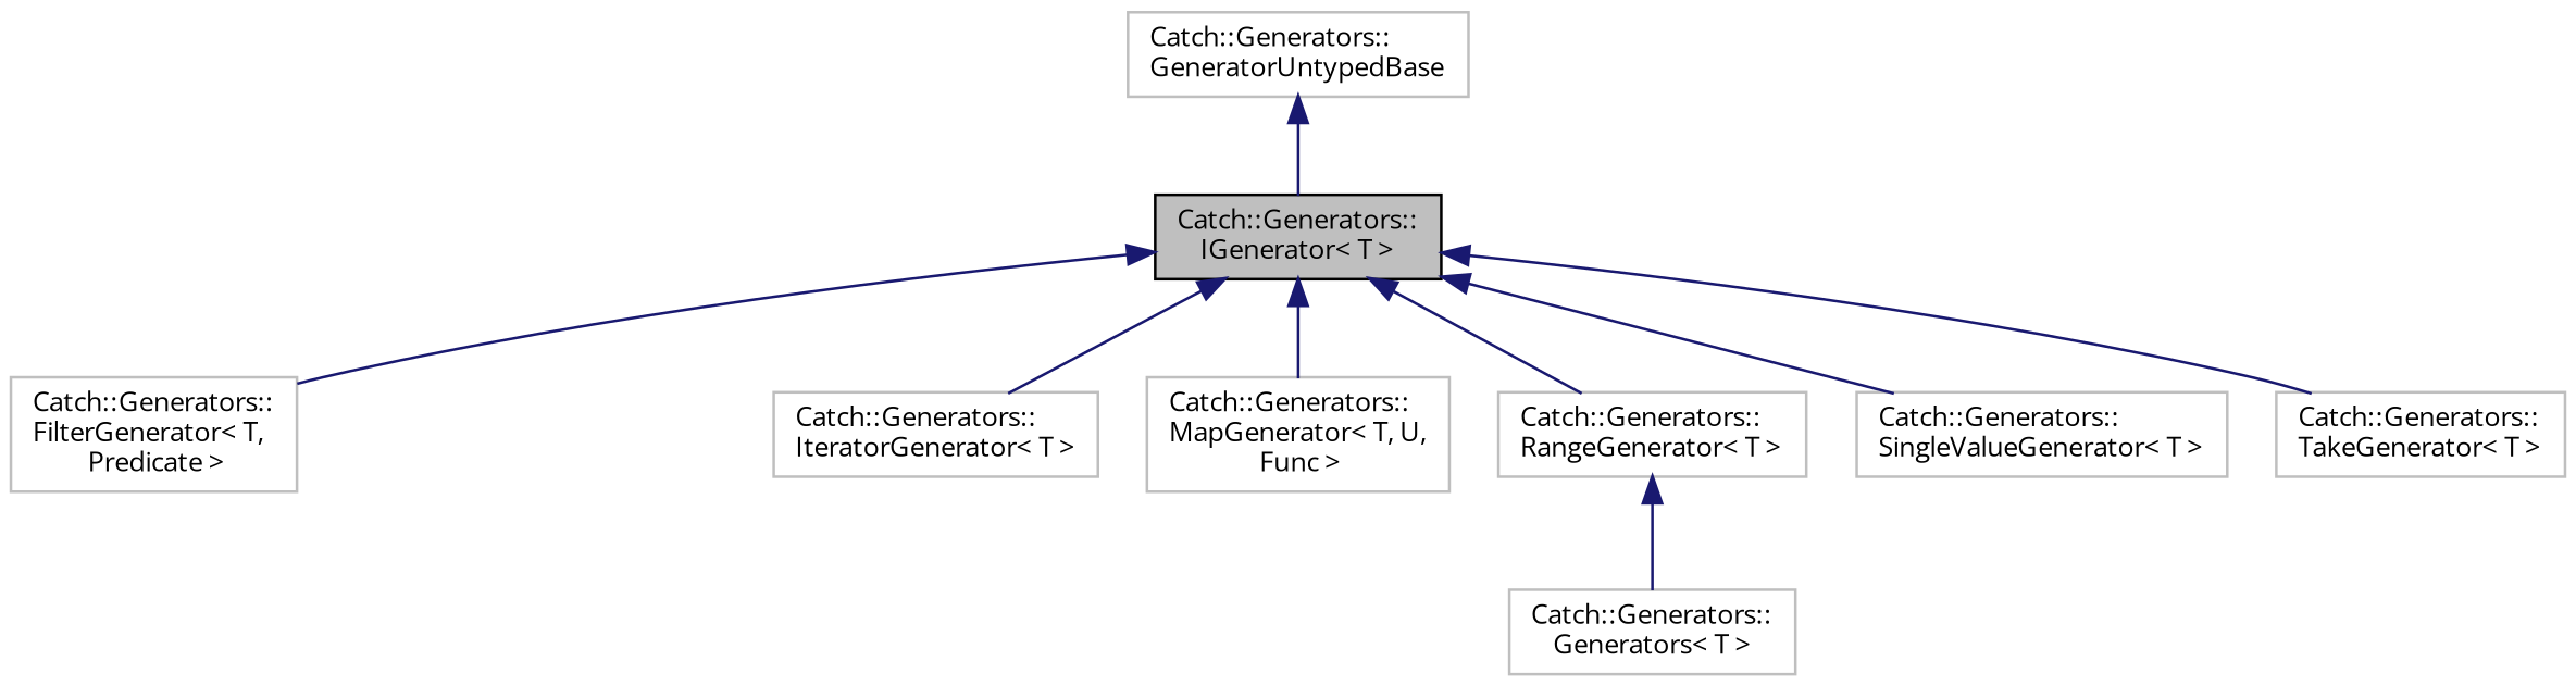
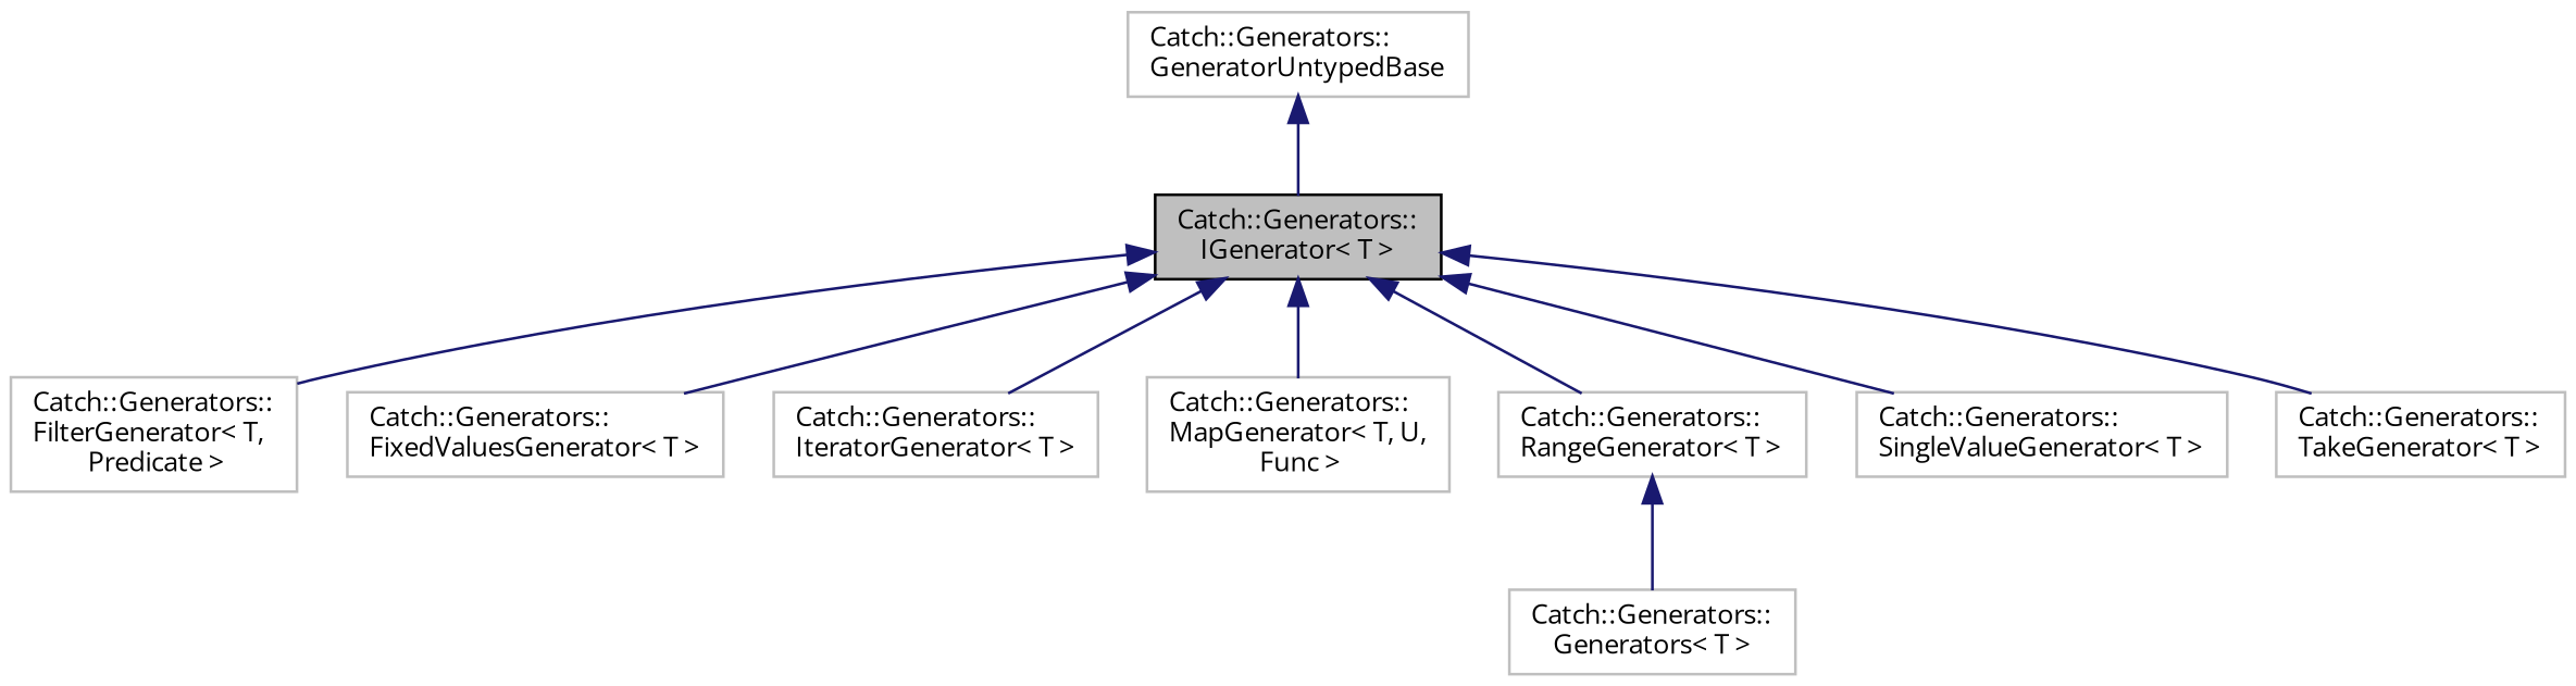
  digraph {
    fontname="Open Sans"
    rankdir=TB
    node [color=grey75 fillcolor=white fontname="Open Sans" fontsize=10 shape=record style=filled]
    edge [color=midnightblue dir=back fontname="Open Sans" fontsize=10 labelfontname=Helvetica labelfontsize=10 style=solid]
    n1 [color=black fillcolor=grey75 fontcolor=black height=0.2 label="Catch::Generators::\lIGenerator\< T \>" width=0.4]
    n2 [height=0.2 label="Catch::Generators::\lFilterGenerator\< T,\l Predicate \>" width=0.4]
+   n3 [height=0.2 label="Catch::Generators::\lFixedValuesGenerator\< T \>" width=0.4]
    n4 [height=0.2 label="Catch::Generators::\lIteratorGenerator\< T \>" width=0.4]
    n5 [height=0.2 label="Catch::Generators::\lMapGenerator\< T, U,\l Func \>" width=0.4]
    n6 [height=0.2 label="Catch::Generators::\lRangeGenerator\< T \>" width=0.4]
    n7 [height=0.2 label="Catch::Generators::\lSingleValueGenerator\< T \>" width=0.4]
    n8 [height=0.2 label="Catch::Generators::\lTakeGenerator\< T \>" width=0.4]
    n9 [height=0.2 label="Catch::Generators::\lGenerators\< T \>" width=0.4]
    n10 [height=0.2 label="Catch::Generators::\lGeneratorUntypedBase" width=0.4]
    n1 -> n2
+   n1 -> n3
    n1 -> n4
    n1 -> n5
    n1 -> n6
    n1 -> n7
    n1 -> n8
    n6 -> n9
    n10 -> n1
  }
